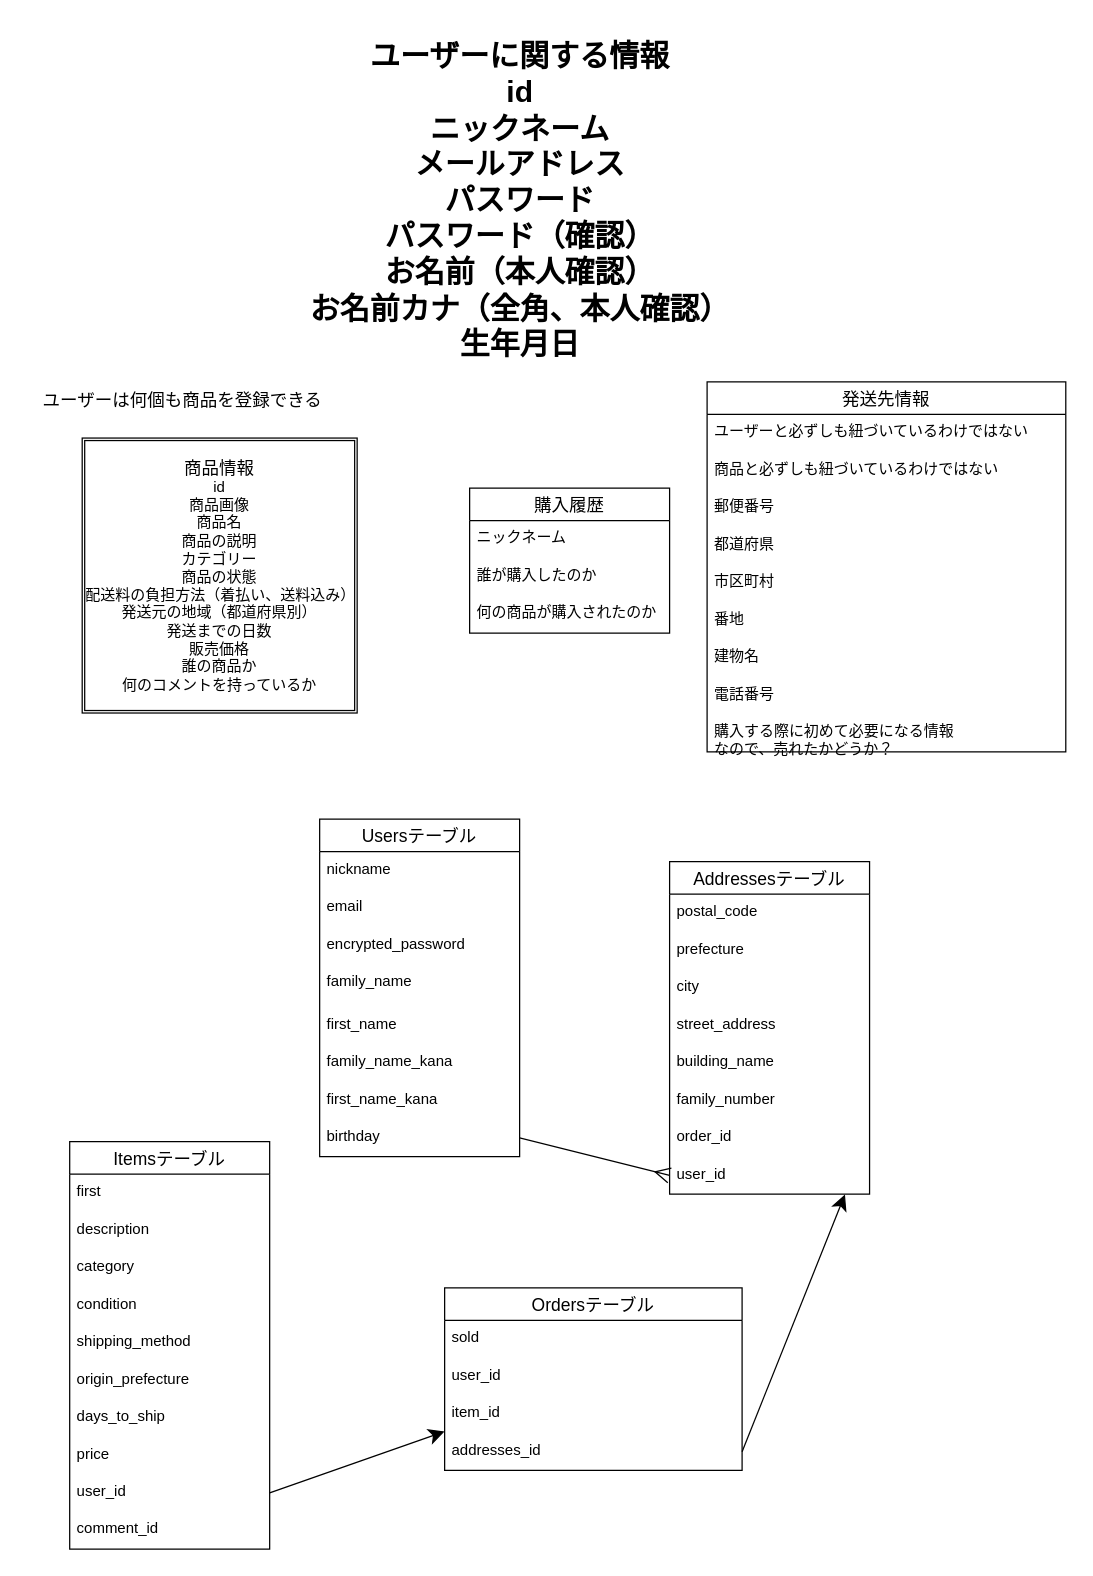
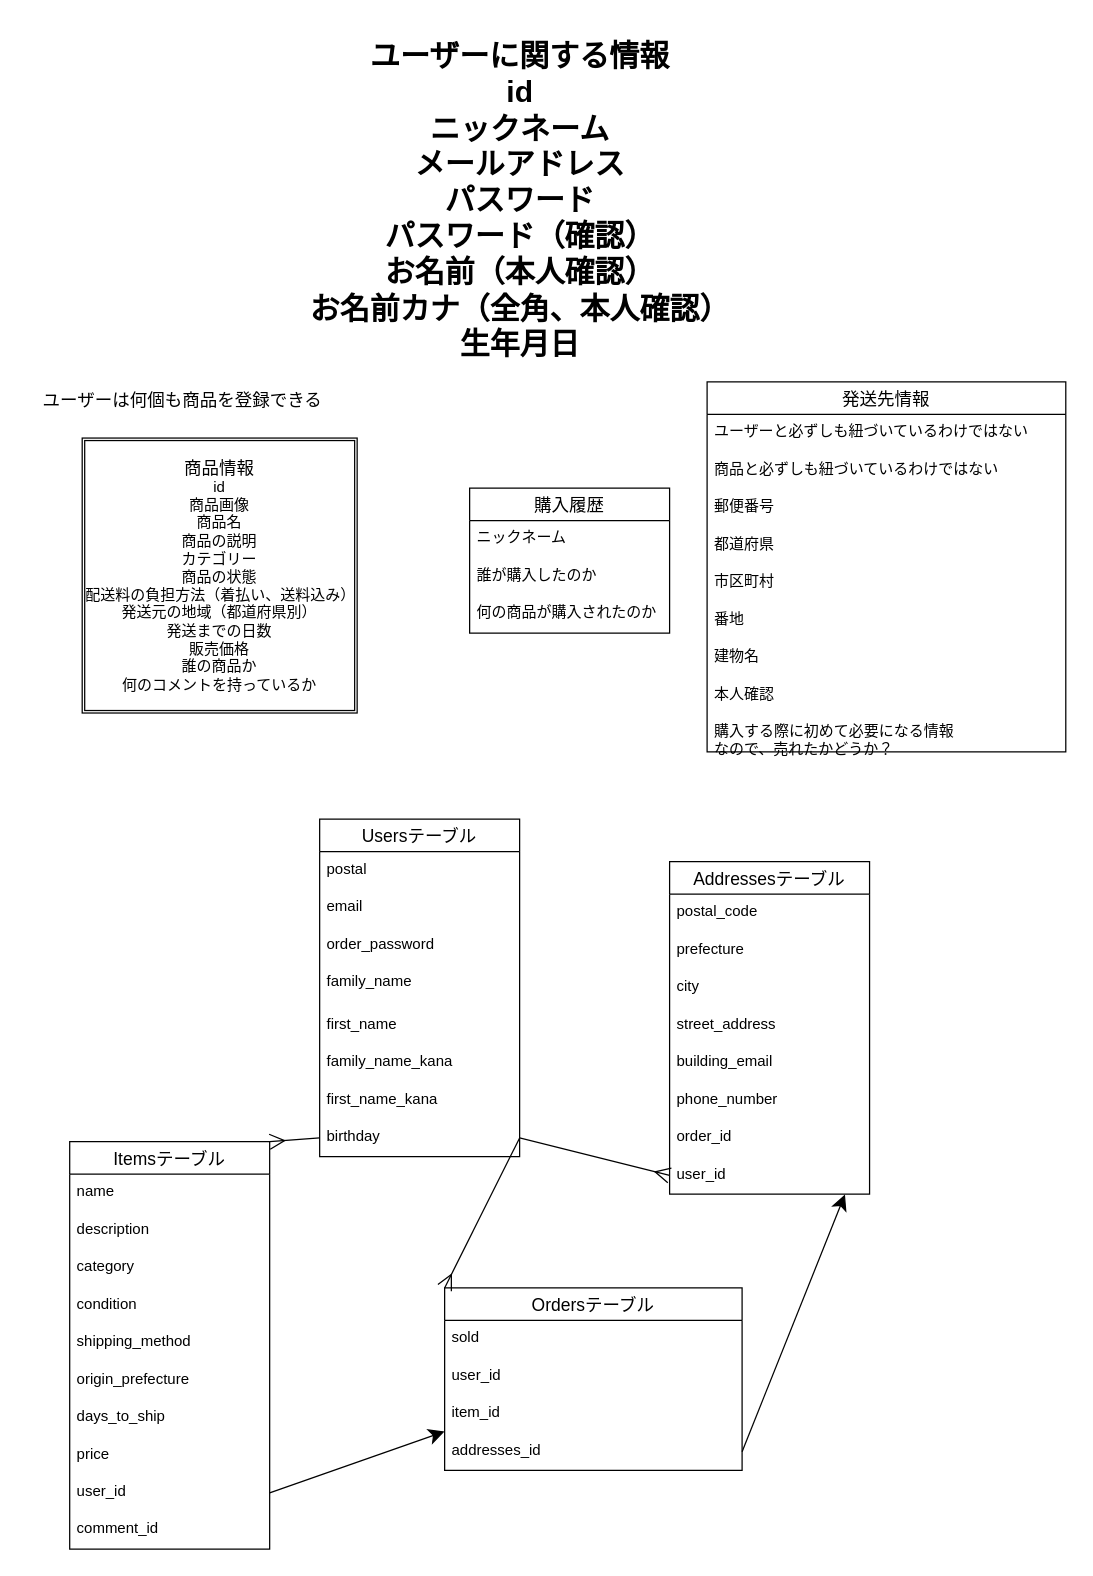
  <mxCell id="0" />
  <mxCell id="1" parent="0" />
  <mxCell id="2" value="ユーザーに関する情報&lt;br&gt;&lt;div data-en-clipboard=&quot;true&quot; data-pm-slice=&quot;1 1 []&quot;&gt;id&lt;/div&gt;&lt;div&gt;ニックネーム&lt;/div&gt;&lt;div&gt;メールアドレス&lt;/div&gt;&lt;div&gt;パスワード&lt;/div&gt;&lt;div&gt;パスワード（確認）&lt;/div&gt;&lt;div&gt;お名前（本人確認）&lt;/div&gt;&lt;div&gt;お名前カナ（全角、本人確認）&lt;/div&gt;&lt;div&gt;生年月日&lt;/div&gt;" style="text;strokeColor=none;fillColor=none;html=1;fontSize=24;fontStyle=1;verticalAlign=middle;align=center;" vertex="1" parent="1"><mxGeometry x="205" y="20" width="420" height="279" as="geometry" /></mxCell>
  <mxCell id="3" value="&lt;div data-en-clipboard=&quot;true&quot; data-pm-slice=&quot;1 1 []&quot;&gt;&lt;font style=&quot;font-size: 14px;&quot;&gt;商品情報&lt;/font&gt;&lt;/div&gt;&lt;div data-en-clipboard=&quot;true&quot; data-pm-slice=&quot;1 1 []&quot;&gt;&lt;div data-en-clipboard=&quot;true&quot; data-pm-slice=&quot;1 1 []&quot;&gt;id&lt;/div&gt;&lt;div&gt;商品画像&lt;/div&gt;&lt;div&gt;商品名&lt;/div&gt;&lt;div&gt;商品の説明&lt;/div&gt;&lt;div&gt;カテゴリー&lt;/div&gt;&lt;div&gt;商品の状態&lt;/div&gt;&lt;div&gt;配送料の負担方法（着払い、送料込み）&lt;/div&gt;&lt;div&gt;発送元の地域（都道府県別）&lt;/div&gt;&lt;div&gt;発送までの日数&lt;/div&gt;&lt;div&gt;販売価格&lt;br&gt;&lt;div data-en-clipboard=&quot;true&quot; data-pm-slice=&quot;1 1 []&quot;&gt;誰の商品か&lt;/div&gt;&lt;div&gt;何のコメントを持っているか&lt;/div&gt;&lt;/div&gt;&lt;/div&gt;" style="shape=ext;double=1;rounded=0;whiteSpace=wrap;html=1;" vertex="1" parent="1"><mxGeometry x="65" y="350" width="220" height="220" as="geometry" /></mxCell>
  <mxCell id="4" value="" style="line;strokeWidth=2;html=1;fontSize=14;" vertex="1" parent="1"><mxGeometry x="85" y="310" width="160" as="geometry" /></mxCell>
  <mxCell id="5" value="ユーザーは何個も商品を登録できる" style="text;html=1;align=center;verticalAlign=middle;resizable=0;points=[];autosize=1;strokeColor=none;fillColor=none;fontSize=14;" vertex="1" parent="1"><mxGeometry x="20" y="305" width="250" height="30" as="geometry" /></mxCell>
  <mxCell id="6" value="Usersテーブル" style="swimlane;fontStyle=0;childLayout=stackLayout;horizontal=1;startSize=26;horizontalStack=0;resizeParent=1;resizeParentMax=0;resizeLast=0;collapsible=1;marginBottom=0;align=center;fontSize=14;" vertex="1" parent="1"><mxGeometry x="255" y="655" width="160" height="270" as="geometry" /></mxCell>
- <mxCell id="7" value="nickname" style="text;strokeColor=none;fillColor=none;spacingLeft=4;spacingRight=4;overflow=hidden;rotatable=0;points=[[0,0.5],[1,0.5]];portConstraint=eastwest;fontSize=12;" vertex="1" parent="6"><mxGeometry y="26" width="160" height="30" as="geometry" /></mxCell>
+ <mxCell id="7" value="postal" style="text;strokeColor=none;fillColor=none;spacingLeft=4;spacingRight=4;overflow=hidden;rotatable=0;points=[[0,0.5],[1,0.5]];portConstraint=eastwest;fontSize=12;" vertex="1" parent="6"><mxGeometry y="26" width="160" height="30" as="geometry" /></mxCell>
  <mxCell id="8" value="email" style="text;strokeColor=none;fillColor=none;spacingLeft=4;spacingRight=4;overflow=hidden;rotatable=0;points=[[0,0.5],[1,0.5]];portConstraint=eastwest;fontSize=12;" vertex="1" parent="6"><mxGeometry y="56" width="160" height="30" as="geometry" /></mxCell>
- <mxCell id="9" value="encrypted_password" style="text;strokeColor=none;fillColor=none;spacingLeft=4;spacingRight=4;overflow=hidden;rotatable=0;points=[[0,0.5],[1,0.5]];portConstraint=eastwest;fontSize=12;" vertex="1" parent="6"><mxGeometry y="86" width="160" height="30" as="geometry" /></mxCell>
+ <mxCell id="9" value="order_password" style="text;strokeColor=none;fillColor=none;spacingLeft=4;spacingRight=4;overflow=hidden;rotatable=0;points=[[0,0.5],[1,0.5]];portConstraint=eastwest;fontSize=12;" vertex="1" parent="6"><mxGeometry y="86" width="160" height="30" as="geometry" /></mxCell>
  <mxCell id="10" value="family_name" style="text;strokeColor=none;fillColor=none;spacingLeft=4;spacingRight=4;overflow=hidden;rotatable=0;points=[[0,0.5],[1,0.5]];portConstraint=eastwest;fontSize=12;" vertex="1" parent="6"><mxGeometry y="116" width="160" height="34" as="geometry" /></mxCell>
  <mxCell id="11" value="first_name" style="text;strokeColor=none;fillColor=none;spacingLeft=4;spacingRight=4;overflow=hidden;rotatable=0;points=[[0,0.5],[1,0.5]];portConstraint=eastwest;fontSize=12;" vertex="1" parent="6"><mxGeometry y="150" width="160" height="30" as="geometry" /></mxCell>
  <mxCell id="12" value="family_name_kana" style="text;strokeColor=none;fillColor=none;spacingLeft=4;spacingRight=4;overflow=hidden;rotatable=0;points=[[0,0.5],[1,0.5]];portConstraint=eastwest;fontSize=12;" vertex="1" parent="6"><mxGeometry y="180" width="160" height="30" as="geometry" /></mxCell>
  <mxCell id="13" value="first_name_kana" style="text;strokeColor=none;fillColor=none;spacingLeft=4;spacingRight=4;overflow=hidden;rotatable=0;points=[[0,0.5],[1,0.5]];portConstraint=eastwest;fontSize=12;" vertex="1" parent="6"><mxGeometry y="210" width="160" height="30" as="geometry" /></mxCell>
  <mxCell id="14" value="birthday" style="text;strokeColor=none;fillColor=none;spacingLeft=4;spacingRight=4;overflow=hidden;rotatable=0;points=[[0,0.5],[1,0.5]];portConstraint=eastwest;fontSize=12;" vertex="1" parent="6"><mxGeometry y="240" width="160" height="30" as="geometry" /></mxCell>
  <mxCell id="15" value="Itemsテーブル" style="swimlane;fontStyle=0;childLayout=stackLayout;horizontal=1;startSize=26;horizontalStack=0;resizeParent=1;resizeParentMax=0;resizeLast=0;collapsible=1;marginBottom=0;align=center;fontSize=14;" vertex="1" parent="1"><mxGeometry x="55" y="913" width="160" height="326" as="geometry" /></mxCell>
- <mxCell id="16" value="first" style="text;strokeColor=none;fillColor=none;spacingLeft=4;spacingRight=4;overflow=hidden;rotatable=0;points=[[0,0.5],[1,0.5]];portConstraint=eastwest;fontSize=12;" vertex="1" parent="15"><mxGeometry y="26" width="160" height="30" as="geometry" /></mxCell>
+ <mxCell id="16" value="name" style="text;strokeColor=none;fillColor=none;spacingLeft=4;spacingRight=4;overflow=hidden;rotatable=0;points=[[0,0.5],[1,0.5]];portConstraint=eastwest;fontSize=12;" vertex="1" parent="15"><mxGeometry y="26" width="160" height="30" as="geometry" /></mxCell>
  <mxCell id="17" value="description" style="text;strokeColor=none;fillColor=none;spacingLeft=4;spacingRight=4;overflow=hidden;rotatable=0;points=[[0,0.5],[1,0.5]];portConstraint=eastwest;fontSize=12;" vertex="1" parent="15"><mxGeometry y="56" width="160" height="30" as="geometry" /></mxCell>
  <mxCell id="18" value="category" style="text;strokeColor=none;fillColor=none;spacingLeft=4;spacingRight=4;overflow=hidden;rotatable=0;points=[[0,0.5],[1,0.5]];portConstraint=eastwest;fontSize=12;" vertex="1" parent="15"><mxGeometry y="86" width="160" height="30" as="geometry" /></mxCell>
  <mxCell id="19" value="condition" style="text;strokeColor=none;fillColor=none;spacingLeft=4;spacingRight=4;overflow=hidden;rotatable=0;points=[[0,0.5],[1,0.5]];portConstraint=eastwest;fontSize=12;" vertex="1" parent="15"><mxGeometry y="116" width="160" height="30" as="geometry" /></mxCell>
  <mxCell id="20" value="shipping_method" style="text;strokeColor=none;fillColor=none;spacingLeft=4;spacingRight=4;overflow=hidden;rotatable=0;points=[[0,0.5],[1,0.5]];portConstraint=eastwest;fontSize=12;" vertex="1" parent="15"><mxGeometry y="146" width="160" height="30" as="geometry" /></mxCell>
  <mxCell id="21" value="origin_prefecture" style="text;strokeColor=none;fillColor=none;spacingLeft=4;spacingRight=4;overflow=hidden;rotatable=0;points=[[0,0.5],[1,0.5]];portConstraint=eastwest;fontSize=12;" vertex="1" parent="15"><mxGeometry y="176" width="160" height="30" as="geometry" /></mxCell>
  <mxCell id="22" value="days_to_ship" style="text;strokeColor=none;fillColor=none;spacingLeft=4;spacingRight=4;overflow=hidden;rotatable=0;points=[[0,0.5],[1,0.5]];portConstraint=eastwest;fontSize=12;" vertex="1" parent="15"><mxGeometry y="206" width="160" height="30" as="geometry" /></mxCell>
  <mxCell id="23" value="price" style="text;strokeColor=none;fillColor=none;spacingLeft=4;spacingRight=4;overflow=hidden;rotatable=0;points=[[0,0.5],[1,0.5]];portConstraint=eastwest;fontSize=12;" vertex="1" parent="15"><mxGeometry y="236" width="160" height="30" as="geometry" /></mxCell>
  <mxCell id="24" value="user_id" style="text;strokeColor=none;fillColor=none;spacingLeft=4;spacingRight=4;overflow=hidden;rotatable=0;points=[[0,0.5],[1,0.5]];portConstraint=eastwest;fontSize=12;" vertex="1" parent="15"><mxGeometry y="266" width="160" height="30" as="geometry" /></mxCell>
  <mxCell id="25" value="comment_id" style="text;strokeColor=none;fillColor=none;spacingLeft=4;spacingRight=4;overflow=hidden;rotatable=0;points=[[0,0.5],[1,0.5]];portConstraint=eastwest;fontSize=12;" vertex="1" parent="15"><mxGeometry y="296" width="160" height="30" as="geometry" /></mxCell>
+ <mxCell id="26" style="edgeStyle=none;html=1;exitX=0;exitY=0.5;exitDx=0;exitDy=0;entryX=1;entryY=0;entryDx=0;entryDy=0;strokeColor=default;fontSize=14;endArrow=ERmany;endFill=0;endSize=10;" edge="1" parent="1" source="14" target="15"><mxGeometry relative="1" as="geometry" /></mxCell>
  <mxCell id="27" value="Ordersテーブル" style="swimlane;fontStyle=0;childLayout=stackLayout;horizontal=1;startSize=26;horizontalStack=0;resizeParent=1;resizeParentMax=0;resizeLast=0;collapsible=1;marginBottom=0;align=center;fontSize=14;" vertex="1" parent="1"><mxGeometry x="355" y="1030" width="238" height="146" as="geometry" /></mxCell>
  <mxCell id="28" value="sold" style="text;strokeColor=none;fillColor=none;spacingLeft=4;spacingRight=4;overflow=hidden;rotatable=0;points=[[0,0.5],[1,0.5]];portConstraint=eastwest;fontSize=12;" vertex="1" parent="27"><mxGeometry y="26" width="238" height="30" as="geometry" /></mxCell>
  <mxCell id="29" value="user_id" style="text;strokeColor=none;fillColor=none;spacingLeft=4;spacingRight=4;overflow=hidden;rotatable=0;points=[[0,0.5],[1,0.5]];portConstraint=eastwest;fontSize=12;" vertex="1" parent="27"><mxGeometry y="56" width="238" height="30" as="geometry" /></mxCell>
  <mxCell id="30" value="item_id" style="text;strokeColor=none;fillColor=none;spacingLeft=4;spacingRight=4;overflow=hidden;rotatable=0;points=[[0,0.5],[1,0.5]];portConstraint=eastwest;fontSize=12;" vertex="1" parent="27"><mxGeometry y="86" width="238" height="30" as="geometry" /></mxCell>
  <mxCell id="31" value="addresses_id" style="text;strokeColor=none;fillColor=none;spacingLeft=4;spacingRight=4;overflow=hidden;rotatable=0;points=[[0,0.5],[1,0.5]];portConstraint=eastwest;fontSize=12;" vertex="1" parent="27"><mxGeometry y="116" width="238" height="30" as="geometry" /></mxCell>
+ <mxCell id="32" style="edgeStyle=none;html=1;exitX=1;exitY=0.5;exitDx=0;exitDy=0;entryX=0;entryY=0;entryDx=0;entryDy=0;strokeColor=default;fontSize=14;endArrow=ERmany;endFill=0;endSize=10;" edge="1" parent="1" source="14" target="27"><mxGeometry relative="1" as="geometry" /></mxCell>
  <mxCell id="33" style="edgeStyle=none;html=1;exitX=1;exitY=0.5;exitDx=0;exitDy=0;strokeColor=default;fontSize=14;endArrow=classic;endFill=1;endSize=10;" edge="1" parent="1" source="24" target="27"><mxGeometry relative="1" as="geometry" /></mxCell>
  <mxCell id="34" value="購入履歴" style="swimlane;fontStyle=0;childLayout=stackLayout;horizontal=1;startSize=26;horizontalStack=0;resizeParent=1;resizeParentMax=0;resizeLast=0;collapsible=1;marginBottom=0;align=center;fontSize=14;" vertex="1" parent="1"><mxGeometry x="375" y="390" width="160" height="116" as="geometry" /></mxCell>
  <mxCell id="35" value="ニックネーム" style="text;strokeColor=none;fillColor=none;spacingLeft=4;spacingRight=4;overflow=hidden;rotatable=0;points=[[0,0.5],[1,0.5]];portConstraint=eastwest;fontSize=12;" vertex="1" parent="34"><mxGeometry y="26" width="160" height="30" as="geometry" /></mxCell>
  <mxCell id="36" value="誰が購入したのか" style="text;strokeColor=none;fillColor=none;spacingLeft=4;spacingRight=4;overflow=hidden;rotatable=0;points=[[0,0.5],[1,0.5]];portConstraint=eastwest;fontSize=12;" vertex="1" parent="34"><mxGeometry y="56" width="160" height="30" as="geometry" /></mxCell>
  <mxCell id="37" value="何の商品が購入されたのか&#10;" style="text;strokeColor=none;fillColor=none;spacingLeft=4;spacingRight=4;overflow=hidden;rotatable=0;points=[[0,0.5],[1,0.5]];portConstraint=eastwest;fontSize=12;" vertex="1" parent="34"><mxGeometry y="86" width="160" height="30" as="geometry" /></mxCell>
  <mxCell id="38" value="発送先情報" style="swimlane;fontStyle=0;childLayout=stackLayout;horizontal=1;startSize=26;horizontalStack=0;resizeParent=1;resizeParentMax=0;resizeLast=0;collapsible=1;marginBottom=0;align=center;fontSize=14;" vertex="1" parent="1"><mxGeometry x="565" y="305" width="287" height="296" as="geometry" /></mxCell>
  <mxCell id="39" value="ユーザーと必ずしも紐づいているわけではない" style="text;strokeColor=none;fillColor=none;spacingLeft=4;spacingRight=4;overflow=hidden;rotatable=0;points=[[0,0.5],[1,0.5]];portConstraint=eastwest;fontSize=12;" vertex="1" parent="38"><mxGeometry y="26" width="287" height="30" as="geometry" /></mxCell>
  <mxCell id="40" value="商品と必ずしも紐づいているわけではない" style="text;strokeColor=none;fillColor=none;spacingLeft=4;spacingRight=4;overflow=hidden;rotatable=0;points=[[0,0.5],[1,0.5]];portConstraint=eastwest;fontSize=12;" vertex="1" parent="38"><mxGeometry y="56" width="287" height="30" as="geometry" /></mxCell>
  <mxCell id="41" value="郵便番号" style="text;strokeColor=none;fillColor=none;spacingLeft=4;spacingRight=4;overflow=hidden;rotatable=0;points=[[0,0.5],[1,0.5]];portConstraint=eastwest;fontSize=12;" vertex="1" parent="38"><mxGeometry y="86" width="287" height="30" as="geometry" /></mxCell>
  <mxCell id="42" value="都道府県" style="text;strokeColor=none;fillColor=none;spacingLeft=4;spacingRight=4;overflow=hidden;rotatable=0;points=[[0,0.5],[1,0.5]];portConstraint=eastwest;fontSize=12;" vertex="1" parent="38"><mxGeometry y="116" width="287" height="30" as="geometry" /></mxCell>
  <mxCell id="43" value="市区町村" style="text;strokeColor=none;fillColor=none;spacingLeft=4;spacingRight=4;overflow=hidden;rotatable=0;points=[[0,0.5],[1,0.5]];portConstraint=eastwest;fontSize=12;" vertex="1" parent="38"><mxGeometry y="146" width="287" height="30" as="geometry" /></mxCell>
  <mxCell id="44" value="番地" style="text;strokeColor=none;fillColor=none;spacingLeft=4;spacingRight=4;overflow=hidden;rotatable=0;points=[[0,0.5],[1,0.5]];portConstraint=eastwest;fontSize=12;" vertex="1" parent="38"><mxGeometry y="176" width="287" height="30" as="geometry" /></mxCell>
  <mxCell id="45" value="建物名" style="text;strokeColor=none;fillColor=none;spacingLeft=4;spacingRight=4;overflow=hidden;rotatable=0;points=[[0,0.5],[1,0.5]];portConstraint=eastwest;fontSize=12;" vertex="1" parent="38"><mxGeometry y="206" width="287" height="30" as="geometry" /></mxCell>
- <mxCell id="46" value="電話番号&#10;" style="text;strokeColor=none;fillColor=none;spacingLeft=4;spacingRight=4;overflow=hidden;rotatable=0;points=[[0,0.5],[1,0.5]];portConstraint=eastwest;fontSize=12;" vertex="1" parent="38"><mxGeometry y="236" width="287" height="30" as="geometry" /></mxCell>
+ <mxCell id="46" value="本人確認&#10;" style="text;strokeColor=none;fillColor=none;spacingLeft=4;spacingRight=4;overflow=hidden;rotatable=0;points=[[0,0.5],[1,0.5]];portConstraint=eastwest;fontSize=12;" vertex="1" parent="38"><mxGeometry y="236" width="287" height="30" as="geometry" /></mxCell>
  <mxCell id="47" value="購入する際に初めて必要になる情報&#10;なので、売れたかどうか？" style="text;strokeColor=none;fillColor=none;spacingLeft=4;spacingRight=4;overflow=hidden;rotatable=0;points=[[0,0.5],[1,0.5]];portConstraint=eastwest;fontSize=12;" vertex="1" parent="38"><mxGeometry y="266" width="287" height="30" as="geometry" /></mxCell>
  <mxCell id="48" value="Addressesテーブル" style="swimlane;fontStyle=0;childLayout=stackLayout;horizontal=1;startSize=26;horizontalStack=0;resizeParent=1;resizeParentMax=0;resizeLast=0;collapsible=1;marginBottom=0;align=center;fontSize=14;" vertex="1" parent="1"><mxGeometry x="535" y="689" width="160" height="266" as="geometry" /></mxCell>
  <mxCell id="49" value="postal_code" style="text;strokeColor=none;fillColor=none;spacingLeft=4;spacingRight=4;overflow=hidden;rotatable=0;points=[[0,0.5],[1,0.5]];portConstraint=eastwest;fontSize=12;" vertex="1" parent="48"><mxGeometry y="26" width="160" height="30" as="geometry" /></mxCell>
  <mxCell id="50" value="prefecture" style="text;strokeColor=none;fillColor=none;spacingLeft=4;spacingRight=4;overflow=hidden;rotatable=0;points=[[0,0.5],[1,0.5]];portConstraint=eastwest;fontSize=12;" vertex="1" parent="48"><mxGeometry y="56" width="160" height="30" as="geometry" /></mxCell>
  <mxCell id="51" value="city" style="text;strokeColor=none;fillColor=none;spacingLeft=4;spacingRight=4;overflow=hidden;rotatable=0;points=[[0,0.5],[1,0.5]];portConstraint=eastwest;fontSize=12;" vertex="1" parent="48"><mxGeometry y="86" width="160" height="30" as="geometry" /></mxCell>
  <mxCell id="52" value="street_address" style="text;strokeColor=none;fillColor=none;spacingLeft=4;spacingRight=4;overflow=hidden;rotatable=0;points=[[0,0.5],[1,0.5]];portConstraint=eastwest;fontSize=12;" vertex="1" parent="48"><mxGeometry y="116" width="160" height="30" as="geometry" /></mxCell>
- <mxCell id="53" value="building_name" style="text;strokeColor=none;fillColor=none;spacingLeft=4;spacingRight=4;overflow=hidden;rotatable=0;points=[[0,0.5],[1,0.5]];portConstraint=eastwest;fontSize=12;" vertex="1" parent="48"><mxGeometry y="146" width="160" height="30" as="geometry" /></mxCell>
- <mxCell id="54" value="family_number" style="text;strokeColor=none;fillColor=none;spacingLeft=4;spacingRight=4;overflow=hidden;rotatable=0;points=[[0,0.5],[1,0.5]];portConstraint=eastwest;fontSize=12;" vertex="1" parent="48"><mxGeometry y="176" width="160" height="30" as="geometry" /></mxCell>
+ <mxCell id="53" value="building_email" style="text;strokeColor=none;fillColor=none;spacingLeft=4;spacingRight=4;overflow=hidden;rotatable=0;points=[[0,0.5],[1,0.5]];portConstraint=eastwest;fontSize=12;" vertex="1" parent="48"><mxGeometry y="146" width="160" height="30" as="geometry" /></mxCell>
+ <mxCell id="54" value="phone_number" style="text;strokeColor=none;fillColor=none;spacingLeft=4;spacingRight=4;overflow=hidden;rotatable=0;points=[[0,0.5],[1,0.5]];portConstraint=eastwest;fontSize=12;" vertex="1" parent="48"><mxGeometry y="176" width="160" height="30" as="geometry" /></mxCell>
  <mxCell id="55" value="order_id" style="text;strokeColor=none;fillColor=none;spacingLeft=4;spacingRight=4;overflow=hidden;rotatable=0;points=[[0,0.5],[1,0.5]];portConstraint=eastwest;fontSize=12;" vertex="1" parent="48"><mxGeometry y="206" width="160" height="30" as="geometry" /></mxCell>
  <mxCell id="56" value="user_id" style="text;strokeColor=none;fillColor=none;spacingLeft=4;spacingRight=4;overflow=hidden;rotatable=0;points=[[0,0.5],[1,0.5]];portConstraint=eastwest;fontSize=12;" vertex="1" parent="48"><mxGeometry y="236" width="160" height="30" as="geometry" /></mxCell>
  <mxCell id="57" style="edgeStyle=none;html=1;exitX=1;exitY=0.5;exitDx=0;exitDy=0;entryX=0;entryY=0.5;entryDx=0;entryDy=0;strokeColor=default;fontSize=12;endArrow=ERmany;endFill=0;endSize=10;" edge="1" parent="1" source="14" target="56"><mxGeometry relative="1" as="geometry" /></mxCell>
  <mxCell id="58" style="edgeStyle=none;html=1;exitX=1;exitY=0.5;exitDx=0;exitDy=0;entryX=0.877;entryY=1.007;entryDx=0;entryDy=0;entryPerimeter=0;strokeColor=default;fontSize=12;endArrow=classic;endFill=1;endSize=10;" edge="1" parent="1" source="31" target="56"><mxGeometry relative="1" as="geometry" /></mxCell>
